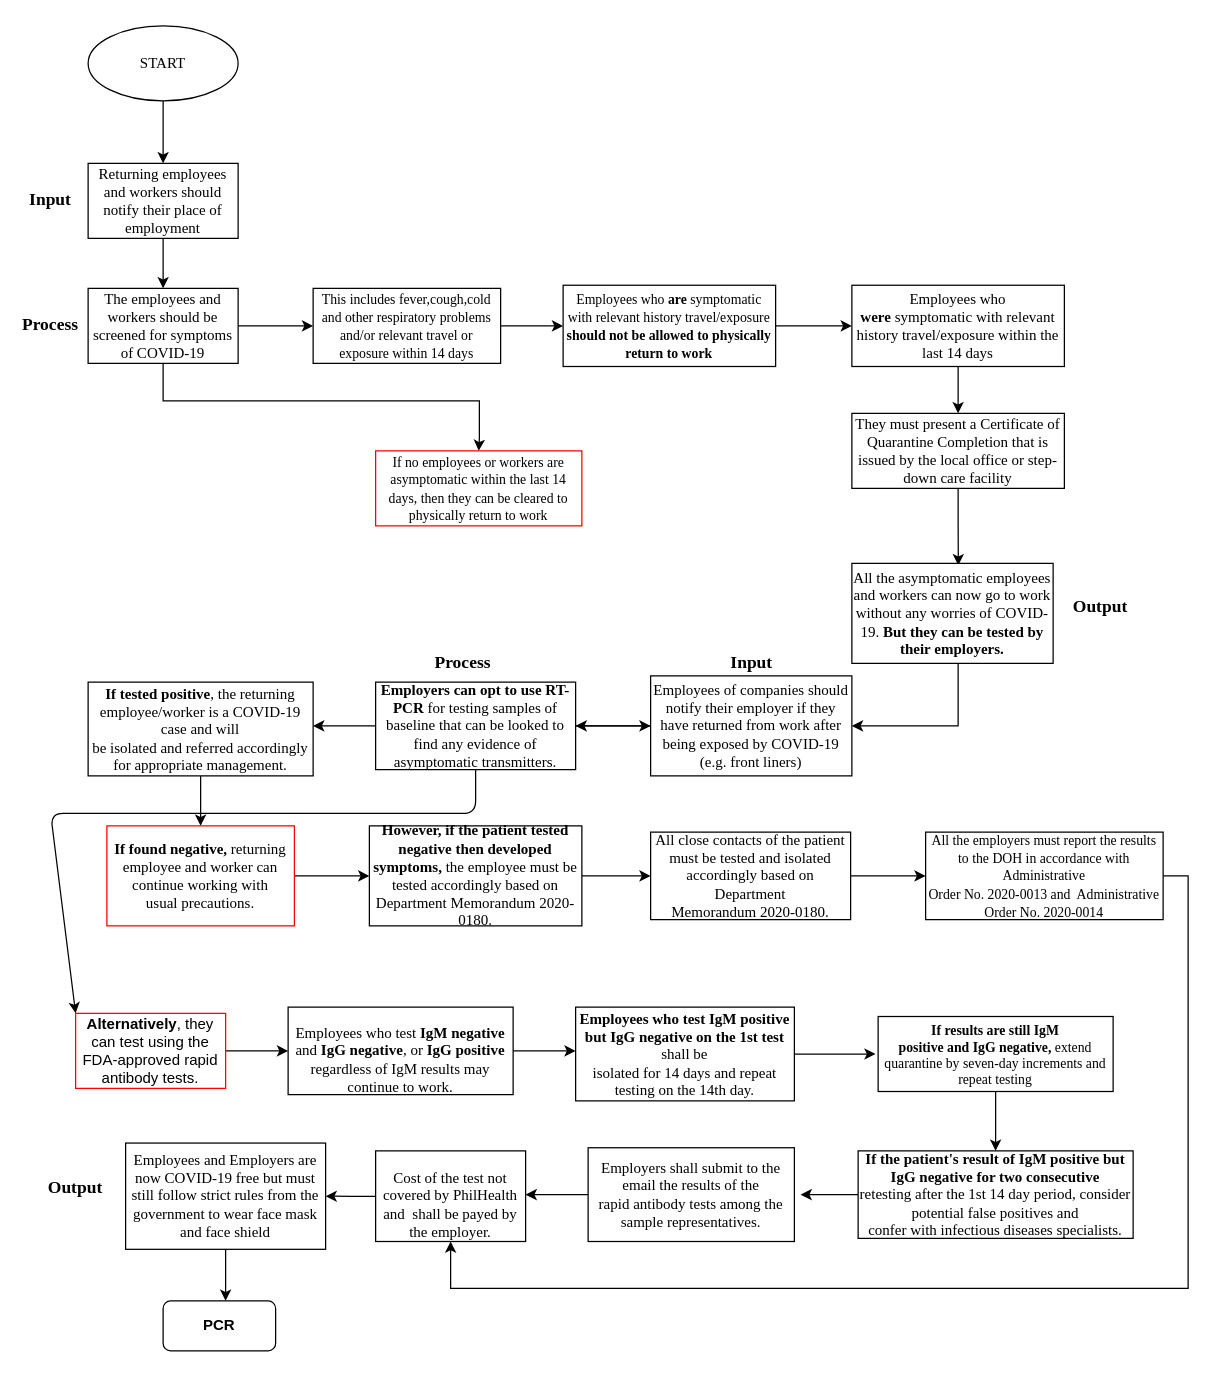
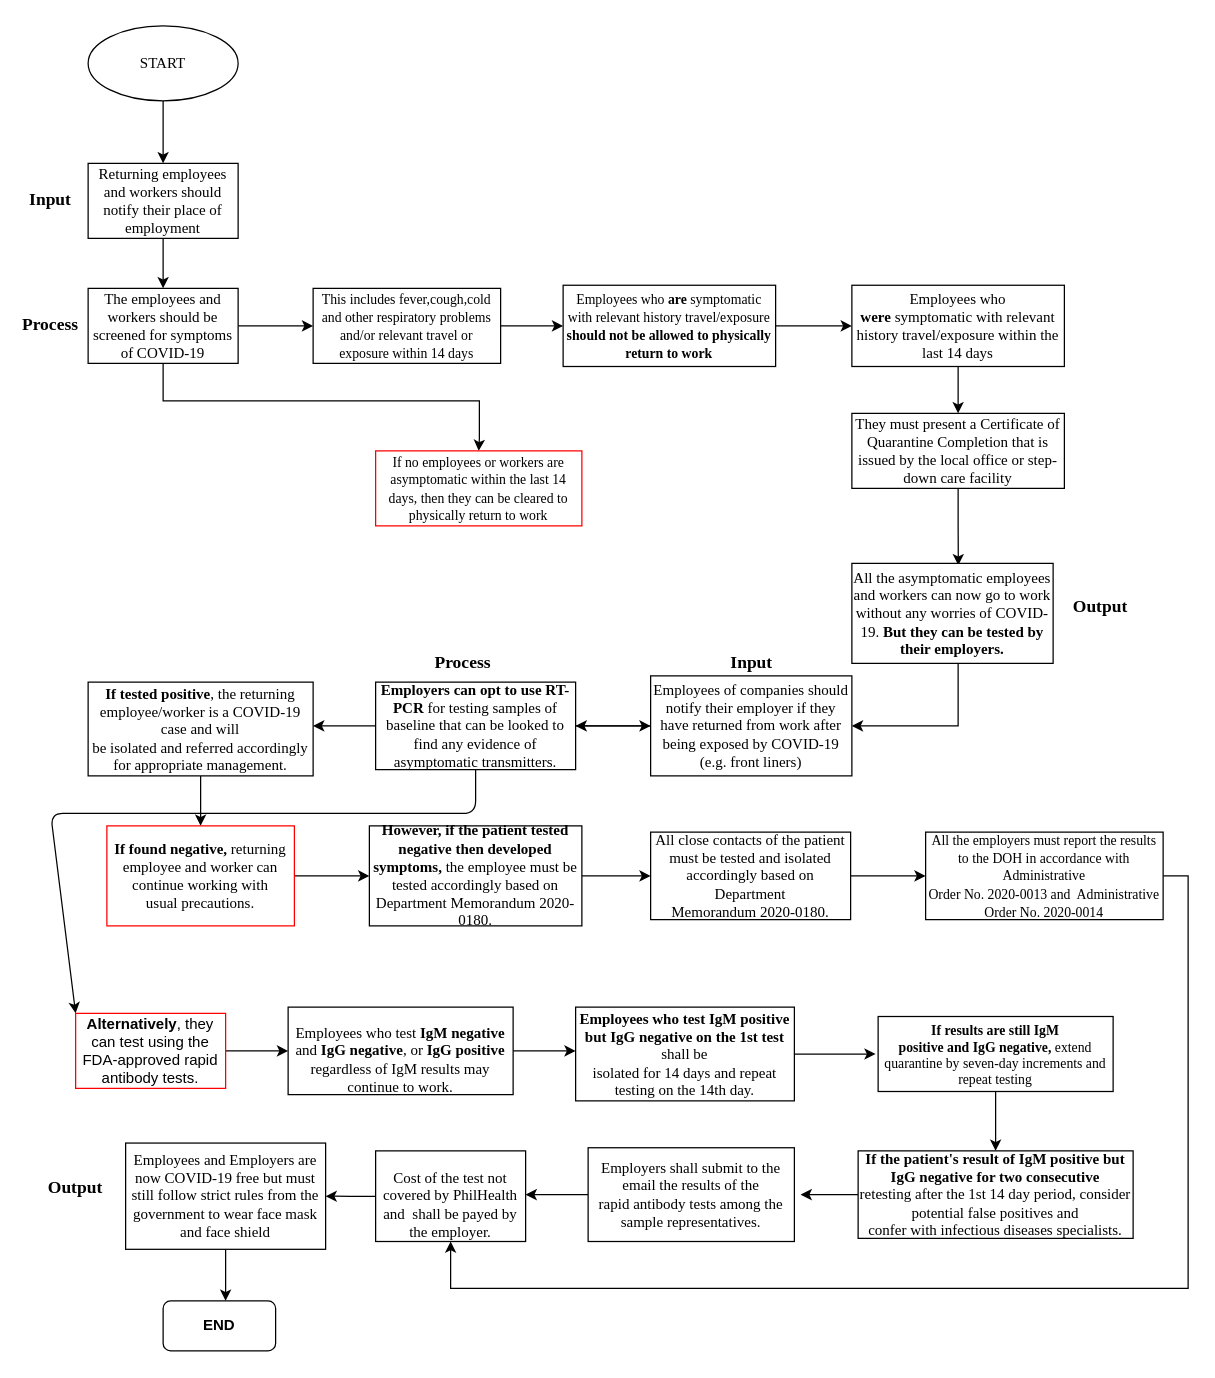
  <mxCell id="0" />
  <mxCell id="1" parent="0" />
  <mxCell id="2" value="&lt;font face=&quot;Times New Roman&quot; style=&quot;font-size: 14px&quot;&gt;Input&lt;/font&gt;" style="text;html=1;strokeColor=none;fillColor=none;align=center;verticalAlign=middle;whiteSpace=wrap;rounded=0;fontStyle=1" parent="1" vertex="1"><mxGeometry x="20" y="150" width="40" height="20" as="geometry" /></mxCell>
  <mxCell id="3" style="edgeStyle=orthogonalEdgeStyle;rounded=0;orthogonalLoop=1;jettySize=auto;html=1;" parent="1" source="4" edge="1"><mxGeometry relative="1" as="geometry"><mxPoint x="130" y="130" as="targetPoint" /></mxGeometry></mxCell>
  <mxCell id="4" value="&lt;font face=&quot;Times New Roman&quot;&gt;START&lt;/font&gt;" style="ellipse;whiteSpace=wrap;html=1;" parent="1" vertex="1"><mxGeometry x="70" y="20" width="120" height="60" as="geometry" /></mxCell>
  <mxCell id="5" style="edgeStyle=orthogonalEdgeStyle;rounded=0;orthogonalLoop=1;jettySize=auto;html=1;" parent="1" source="6" edge="1"><mxGeometry relative="1" as="geometry"><mxPoint x="130" y="230" as="targetPoint" /></mxGeometry></mxCell>
  <mxCell id="6" value="&lt;font face=&quot;Times New Roman&quot;&gt;Returning employees and workers should notify their place of employment&lt;/font&gt;" style="rounded=0;whiteSpace=wrap;html=1;" parent="1" vertex="1"><mxGeometry x="70" y="130" width="120" height="60" as="geometry" /></mxCell>
  <mxCell id="7" value="&lt;font face=&quot;Times New Roman&quot; style=&quot;font-size: 14px&quot;&gt;Process&lt;/font&gt;" style="text;html=1;strokeColor=none;fillColor=none;align=center;verticalAlign=middle;whiteSpace=wrap;rounded=0;fontStyle=1" parent="1" vertex="1"><mxGeometry x="20" y="250" width="40" height="20" as="geometry" /></mxCell>
  <mxCell id="8" style="edgeStyle=orthogonalEdgeStyle;rounded=0;orthogonalLoop=1;jettySize=auto;html=1;" parent="1" source="10" edge="1"><mxGeometry relative="1" as="geometry"><mxPoint x="250" y="260" as="targetPoint" /><Array as="points"><mxPoint x="230" y="260" /></Array></mxGeometry></mxCell>
  <mxCell id="9" style="edgeStyle=orthogonalEdgeStyle;rounded=0;orthogonalLoop=1;jettySize=auto;html=1;entryX=0.5;entryY=0;entryDx=0;entryDy=0;" parent="1" source="10" target="15" edge="1"><mxGeometry relative="1" as="geometry"><Array as="points"><mxPoint x="130" y="320" /><mxPoint x="383" y="320" /><mxPoint x="383" y="350" /></Array></mxGeometry></mxCell>
  <mxCell id="10" value="&lt;font face=&quot;Times New Roman&quot;&gt;The employees and workers should be screened for symptoms of COVID-19&lt;/font&gt;" style="rounded=0;whiteSpace=wrap;html=1;" parent="1" vertex="1"><mxGeometry x="70" y="230" width="120" height="60" as="geometry" /></mxCell>
  <mxCell id="11" style="edgeStyle=orthogonalEdgeStyle;rounded=0;orthogonalLoop=1;jettySize=auto;html=1;" parent="1" source="12" edge="1"><mxGeometry relative="1" as="geometry"><mxPoint x="450" y="260" as="targetPoint" /></mxGeometry></mxCell>
  <mxCell id="12" value="&lt;font face=&quot;Times New Roman&quot; style=&quot;font-size: 11px&quot;&gt;This includes fever,cough,cold and other respiratory problems and/or relevant travel or exposure within 14 days&lt;/font&gt;" style="rounded=0;whiteSpace=wrap;html=1;" parent="1" vertex="1"><mxGeometry x="250" y="230" width="150" height="60" as="geometry" /></mxCell>
  <mxCell id="13" style="edgeStyle=orthogonalEdgeStyle;rounded=0;orthogonalLoop=1;jettySize=auto;html=1;entryX=0;entryY=0.5;entryDx=0;entryDy=0;" parent="1" source="14" target="17" edge="1"><mxGeometry relative="1" as="geometry" /></mxCell>
  <mxCell id="14" value="&lt;font face=&quot;Times New Roman&quot; style=&quot;font-size: 11px&quot;&gt;Employees who &lt;b&gt;are &lt;/b&gt;symptomatic with relevant history travel/exposure &lt;b&gt;should not be allowed to physically return to work&lt;/b&gt;&lt;/font&gt;" style="rounded=0;whiteSpace=wrap;html=1;" parent="1" vertex="1"><mxGeometry x="450" y="227.5" width="170" height="65" as="geometry" /></mxCell>
  <mxCell id="15" value="&lt;font face=&quot;Times New Roman&quot;&gt;&lt;span style=&quot;font-size: 11px&quot;&gt;If no employees or workers are asymptomatic within the last 14 days, then they can be cleared to physically&amp;nbsp;return to work&lt;/span&gt;&lt;/font&gt;" style="rounded=0;whiteSpace=wrap;html=1;strokeColor=#FF0000;" parent="1" vertex="1"><mxGeometry x="300" y="360" width="165" height="60" as="geometry" /></mxCell>
  <mxCell id="16" style="edgeStyle=orthogonalEdgeStyle;rounded=0;orthogonalLoop=1;jettySize=auto;html=1;entryX=0.5;entryY=0;entryDx=0;entryDy=0;" parent="1" source="17" target="19" edge="1"><mxGeometry relative="1" as="geometry" /></mxCell>
  <mxCell id="17" value="&lt;font face=&quot;Times New Roman&quot; style=&quot;font-size: 12px&quot;&gt;Employees who &lt;b&gt;were&amp;nbsp;&lt;/b&gt;symptomatic with relevant history travel/exposure within the last 14 days&lt;/font&gt;" style="rounded=0;whiteSpace=wrap;html=1;" parent="1" vertex="1"><mxGeometry x="681" y="227.5" width="170" height="65" as="geometry" /></mxCell>
  <mxCell id="18" style="edgeStyle=orthogonalEdgeStyle;rounded=0;orthogonalLoop=1;jettySize=auto;html=1;entryX=0.529;entryY=0.02;entryDx=0;entryDy=0;entryPerimeter=0;" parent="1" source="19" edge="1" target="21"><mxGeometry relative="1" as="geometry"><mxPoint x="766" y="440" as="targetPoint" /></mxGeometry></mxCell>
  <mxCell id="19" value="&lt;font face=&quot;Times New Roman&quot;&gt;They must present a Certificate of Quarantine Completion that is issued by the local office or step-down care facility&lt;/font&gt;" style="rounded=0;whiteSpace=wrap;html=1;" parent="1" vertex="1"><mxGeometry x="681" y="330" width="170" height="60" as="geometry" /></mxCell>
  <mxCell id="20" style="edgeStyle=orthogonalEdgeStyle;rounded=0;orthogonalLoop=1;jettySize=auto;html=1;entryX=1;entryY=0.5;entryDx=0;entryDy=0;exitX=0.5;exitY=1;exitDx=0;exitDy=0;" parent="1" source="21" edge="1"><mxGeometry relative="1" as="geometry"><mxPoint x="681" y="580" as="targetPoint" /><mxPoint x="766" y="520" as="sourcePoint" /><Array as="points"><mxPoint x="766" y="580" /></Array></mxGeometry></mxCell>
  <mxCell id="21" value="&lt;font face=&quot;Times New Roman&quot;&gt;All the asymptomatic employees and workers can now go to work without any worries of COVID-19. &lt;b&gt;But they can be tested by their employers.&lt;/b&gt;&lt;/font&gt;" style="rounded=0;whiteSpace=wrap;html=1;strokeColor=#000000;" parent="1" vertex="1"><mxGeometry x="681" y="450" width="161" height="80" as="geometry" /></mxCell>
  <mxCell id="22" value="&lt;font face=&quot;Times New Roman&quot; style=&quot;font-size: 14px&quot;&gt;Output&lt;/font&gt;" style="text;html=1;strokeColor=none;fillColor=none;align=center;verticalAlign=middle;whiteSpace=wrap;rounded=0;fontStyle=1" parent="1" vertex="1"><mxGeometry x="860" y="475" width="40" height="20" as="geometry" /></mxCell>
  <mxCell id="23" style="edgeStyle=orthogonalEdgeStyle;rounded=0;orthogonalLoop=1;jettySize=auto;html=1;" edge="1" parent="1" source="24"><mxGeometry relative="1" as="geometry"><mxPoint x="460" y="580" as="targetPoint" /></mxGeometry></mxCell>
  <mxCell id="24" value="&lt;div&gt;&lt;font face=&quot;Times New Roman&quot;&gt;Employees of companies should notify their employer if they have returned from work after being exposed by COVID-19 (e.g. front liners)&lt;/font&gt;&lt;/div&gt;" style="rounded=0;whiteSpace=wrap;html=1;" vertex="1" parent="1"><mxGeometry x="520" y="540" width="161" height="80" as="geometry" /></mxCell>
  <mxCell id="25" style="edgeStyle=orthogonalEdgeStyle;rounded=0;orthogonalLoop=1;jettySize=auto;html=1;" edge="1" parent="1" source="27"><mxGeometry relative="1" as="geometry"><mxPoint x="250" y="580" as="targetPoint" /></mxGeometry></mxCell>
  <mxCell id="26" value="" style="edgeStyle=orthogonalEdgeStyle;rounded=0;orthogonalLoop=1;jettySize=auto;html=1;" edge="1" parent="1" source="27" target="24"><mxGeometry relative="1" as="geometry" /></mxCell>
  <mxCell id="27" value="&lt;font face=&quot;Times New Roman&quot;&gt;&lt;b&gt;Employers can opt to use RT-PCR&lt;/b&gt; for testing samples of baseline that can be looked to find any evidence of asymptomatic transmitters.&lt;/font&gt;" style="rounded=0;whiteSpace=wrap;html=1;" vertex="1" parent="1"><mxGeometry x="300" y="545" width="160" height="70" as="geometry" /></mxCell>
  <mxCell id="28" style="edgeStyle=orthogonalEdgeStyle;rounded=0;orthogonalLoop=1;jettySize=auto;html=1;" edge="1" parent="1" source="29"><mxGeometry relative="1" as="geometry"><mxPoint x="160" y="660" as="targetPoint" /></mxGeometry></mxCell>
  <mxCell id="29" value="&lt;font face=&quot;Times New Roman&quot;&gt;&lt;b&gt;If tested positive&lt;/b&gt;, the returning employee/worker is a COVID-19 case and will&lt;br&gt;be isolated and referred accordingly for appropriate management.&lt;/font&gt;" style="rounded=0;whiteSpace=wrap;html=1;" vertex="1" parent="1"><mxGeometry x="70" y="545" width="180" height="75" as="geometry" /></mxCell>
  <mxCell id="30" style="edgeStyle=orthogonalEdgeStyle;rounded=0;orthogonalLoop=1;jettySize=auto;html=1;" edge="1" parent="1" source="31"><mxGeometry relative="1" as="geometry"><mxPoint x="230" y="840" as="targetPoint" /></mxGeometry></mxCell>
  <mxCell id="31" value="&lt;b&gt;Alternatively&lt;/b&gt;, they can test using the FDA-approved rapid antibody tests." style="rounded=0;whiteSpace=wrap;html=1;strokeColor=#FF0000;" vertex="1" parent="1"><mxGeometry x="60" y="810" width="120" height="60" as="geometry" /></mxCell>
  <mxCell id="32" style="edgeStyle=orthogonalEdgeStyle;rounded=0;orthogonalLoop=1;jettySize=auto;html=1;entryX=0;entryY=0.5;entryDx=0;entryDy=0;" edge="1" parent="1" source="33" target="35"><mxGeometry relative="1" as="geometry"><mxPoint x="280" y="700" as="targetPoint" /></mxGeometry></mxCell>
  <mxCell id="33" value="&lt;font face=&quot;Times New Roman&quot;&gt;&lt;b&gt;If found negative,&lt;/b&gt; returning employee and worker can continue working with&lt;br&gt;usual precautions.&lt;/font&gt;" style="rounded=0;whiteSpace=wrap;html=1;strokeColor=#FF0000;" vertex="1" parent="1"><mxGeometry x="85" y="660" width="150" height="80" as="geometry" /></mxCell>
  <mxCell id="34" style="edgeStyle=orthogonalEdgeStyle;rounded=0;orthogonalLoop=1;jettySize=auto;html=1;entryX=0;entryY=0.5;entryDx=0;entryDy=0;" edge="1" parent="1" source="35" target="37"><mxGeometry relative="1" as="geometry"><mxPoint x="490" y="700" as="targetPoint" /></mxGeometry></mxCell>
  <mxCell id="35" value="&lt;font face=&quot;Times New Roman&quot;&gt;&lt;b&gt;However, if the patient tested negative then developed symptoms,&lt;/b&gt;&amp;nbsp;the employee must be&lt;br&gt;tested accordingly based on Department Memorandum 2020-0180.&lt;/font&gt;" style="rounded=0;whiteSpace=wrap;html=1;" vertex="1" parent="1"><mxGeometry x="295" y="660" width="170" height="80" as="geometry" /></mxCell>
  <mxCell id="36" style="edgeStyle=orthogonalEdgeStyle;rounded=0;orthogonalLoop=1;jettySize=auto;html=1;entryX=0;entryY=0.5;entryDx=0;entryDy=0;" edge="1" parent="1" source="37" target="39"><mxGeometry relative="1" as="geometry" /></mxCell>
  <mxCell id="37" value="&lt;font face=&quot;Times New Roman&quot;&gt;All close contacts of the patient must be tested and isolated accordingly&amp;nbsp;based on Department&lt;br/&gt;Memorandum 2020-0180.&lt;/font&gt;" style="rounded=0;whiteSpace=wrap;html=1;" vertex="1" parent="1"><mxGeometry x="520" y="665" width="160" height="70" as="geometry" /></mxCell>
  <mxCell id="38" style="edgeStyle=orthogonalEdgeStyle;rounded=0;orthogonalLoop=1;jettySize=auto;html=1;exitX=1;exitY=0.5;exitDx=0;exitDy=0;" edge="1" parent="1" source="39" target="54"><mxGeometry relative="1" as="geometry"><mxPoint x="360" y="1020" as="targetPoint" /><Array as="points"><mxPoint x="950" y="700" /><mxPoint x="950" y="1030" /><mxPoint x="360" y="1030" /></Array></mxGeometry></mxCell>
  <mxCell id="39" value="&lt;font style=&quot;font-size: 11px&quot; face=&quot;Times New Roman&quot;&gt;All the employers must report the results to the DOH&amp;nbsp;in accordance with Administrative&lt;br&gt;Order No. 2020-0013 and&amp;nbsp; Administrative Order No. 2020-0014&lt;/font&gt;" style="rounded=0;whiteSpace=wrap;html=1;align=center;" vertex="1" parent="1"><mxGeometry x="740" y="665" width="190" height="70" as="geometry" /></mxCell>
  <mxCell id="40" value="" style="endArrow=classic;html=1;exitX=0.5;exitY=1;exitDx=0;exitDy=0;entryX=0;entryY=0;entryDx=0;entryDy=0;" edge="1" parent="1" source="27" target="31"><mxGeometry width="50" height="50" relative="1" as="geometry"><mxPoint x="360" y="660" as="sourcePoint" /><mxPoint x="30" y="650" as="targetPoint" /><Array as="points"><mxPoint x="380" y="650" /><mxPoint x="40" y="650" /></Array></mxGeometry></mxCell>
  <mxCell id="41" style="edgeStyle=orthogonalEdgeStyle;rounded=0;orthogonalLoop=1;jettySize=auto;html=1;" edge="1" parent="1" source="42"><mxGeometry relative="1" as="geometry"><mxPoint x="460" y="840" as="targetPoint" /></mxGeometry></mxCell>
  <mxCell id="42" value="&lt;font face=&quot;Times New Roman&quot; style=&quot;font-size: 12px&quot;&gt;&lt;br&gt;&lt;br&gt;Employees who test &lt;b&gt;IgM negative&lt;/b&gt; and &lt;b&gt;IgG negative&lt;/b&gt;, or &lt;b&gt;IgG positive&lt;/b&gt;&lt;br&gt;regardless of IgM results may continue to work.&lt;br&gt;&lt;br&gt;&lt;/font&gt;" style="rounded=0;whiteSpace=wrap;html=1;" vertex="1" parent="1"><mxGeometry x="230" y="805" width="180" height="70" as="geometry" /></mxCell>
  <mxCell id="43" style="edgeStyle=orthogonalEdgeStyle;rounded=0;orthogonalLoop=1;jettySize=auto;html=1;" edge="1" parent="1" source="44"><mxGeometry relative="1" as="geometry"><mxPoint x="700" y="842.5" as="targetPoint" /></mxGeometry></mxCell>
  <mxCell id="44" value="&lt;font face=&quot;Times New Roman&quot;&gt;&lt;b&gt;Employees who test IgM positive but IgG negative on the 1st test &lt;/b&gt;shall be&lt;br&gt;isolated for 14 days and repeat testing on the 14th day.&lt;/font&gt;" style="rounded=0;whiteSpace=wrap;html=1;strokeColor=#000000;" vertex="1" parent="1"><mxGeometry x="460" y="805" width="175" height="75" as="geometry" /></mxCell>
  <mxCell id="45" value="&lt;font face=&quot;Times New Roman&quot; style=&quot;font-size: 14px&quot;&gt;Input&lt;/font&gt;" style="text;html=1;strokeColor=none;fillColor=none;align=center;verticalAlign=middle;whiteSpace=wrap;rounded=0;fontStyle=1" vertex="1" parent="1"><mxGeometry x="580.5" y="520" width="40" height="20" as="geometry" /></mxCell>
  <mxCell id="46" value="&lt;font face=&quot;Times New Roman&quot; style=&quot;font-size: 14px&quot;&gt;Process&lt;/font&gt;" style="text;html=1;strokeColor=none;fillColor=none;align=center;verticalAlign=middle;whiteSpace=wrap;rounded=0;fontStyle=1" vertex="1" parent="1"><mxGeometry x="350" y="520" width="40" height="20" as="geometry" /></mxCell>
  <mxCell id="47" style="edgeStyle=orthogonalEdgeStyle;rounded=0;orthogonalLoop=1;jettySize=auto;html=1;" edge="1" parent="1" source="48"><mxGeometry relative="1" as="geometry"><mxPoint x="796" y="920" as="targetPoint" /></mxGeometry></mxCell>
  <mxCell id="48" value="&lt;div&gt;&lt;b&gt;&lt;span style=&quot;font-size: 11px ; font-family: &amp;#34;times new roman&amp;#34;&quot;&gt;If results are still IgM&lt;/span&gt;&lt;br&gt;&lt;/b&gt;&lt;/div&gt;&lt;font face=&quot;Times New Roman&quot;&gt;&lt;font style=&quot;font-size: 11px&quot;&gt;&lt;div&gt;&lt;b&gt;positive and IgG negative,&lt;/b&gt; extend quarantine by seven-day increments and&lt;/div&gt;&lt;div&gt;&lt;span&gt;repeat testing&lt;/span&gt;&lt;/div&gt;&lt;/font&gt;&lt;/font&gt;" style="rounded=0;whiteSpace=wrap;html=1;strokeColor=#000000;align=center;" vertex="1" parent="1"><mxGeometry x="702" y="812.5" width="188" height="60" as="geometry" /></mxCell>
  <mxCell id="49" style="edgeStyle=orthogonalEdgeStyle;rounded=0;orthogonalLoop=1;jettySize=auto;html=1;" edge="1" parent="1" source="50"><mxGeometry relative="1" as="geometry"><mxPoint x="640" y="955" as="targetPoint" /></mxGeometry></mxCell>
  <mxCell id="50" value="&lt;font face=&quot;Times New Roman&quot;&gt;&lt;b&gt;If the patient's&amp;nbsp;result of IgM positive but IgG negative for two consecutive&lt;/b&gt;&lt;br&gt;retesting&amp;nbsp;after the 1st 14 day period, consider potential false positives and&lt;br&gt;confer with infectious diseases specialists.&lt;/font&gt;" style="rounded=0;whiteSpace=wrap;html=1;strokeColor=#000000;" vertex="1" parent="1"><mxGeometry x="686" y="920" width="220" height="70" as="geometry" /></mxCell>
  <mxCell id="51" style="edgeStyle=orthogonalEdgeStyle;rounded=0;orthogonalLoop=1;jettySize=auto;html=1;" edge="1" parent="1" source="52"><mxGeometry relative="1" as="geometry"><mxPoint x="420" y="955" as="targetPoint" /></mxGeometry></mxCell>
  <mxCell id="52" value="&lt;font face=&quot;Times New Roman&quot;&gt;Employers shall submit to the email the results of the&lt;br&gt;rapid antibody tests&amp;nbsp;among the sample representatives.&lt;/font&gt;" style="rounded=0;whiteSpace=wrap;html=1;strokeColor=#000000;" vertex="1" parent="1"><mxGeometry x="470" y="917.5" width="165" height="75" as="geometry" /></mxCell>
  <mxCell id="53" style="edgeStyle=orthogonalEdgeStyle;rounded=0;orthogonalLoop=1;jettySize=auto;html=1;" edge="1" parent="1" source="54"><mxGeometry relative="1" as="geometry"><mxPoint x="260" y="956.25" as="targetPoint" /></mxGeometry></mxCell>
  <mxCell id="54" value="&lt;font face=&quot;Times New Roman&quot;&gt;&lt;br&gt;&lt;br&gt;Cost of the test not covered by PhilHealth and&amp;nbsp; shall be payed by the employer.&lt;br&gt;&lt;br&gt;&lt;/font&gt;" style="rounded=0;whiteSpace=wrap;html=1;strokeColor=#000000;" vertex="1" parent="1"><mxGeometry x="300" y="920" width="120" height="72.5" as="geometry" /></mxCell>
  <mxCell id="55" style="edgeStyle=orthogonalEdgeStyle;rounded=0;orthogonalLoop=1;jettySize=auto;html=1;" edge="1" parent="1" source="56"><mxGeometry relative="1" as="geometry"><mxPoint x="180" y="1040" as="targetPoint" /></mxGeometry></mxCell>
  <mxCell id="56" value="&lt;font face=&quot;Times New Roman&quot;&gt;Employees and Employers are now COVID-19 free but must still follow strict rules from the government to wear face mask and face shield&lt;/font&gt;" style="rounded=0;whiteSpace=wrap;html=1;strokeColor=#000000;" vertex="1" parent="1"><mxGeometry x="100" y="913.75" width="160" height="85" as="geometry" /></mxCell>
  <mxCell id="57" value="&lt;font face=&quot;Times New Roman&quot; style=&quot;font-size: 14px&quot;&gt;Output&lt;/font&gt;" style="text;html=1;strokeColor=none;fillColor=none;align=center;verticalAlign=middle;whiteSpace=wrap;rounded=0;fontStyle=1" vertex="1" parent="1"><mxGeometry x="40" y="940" width="40" height="20" as="geometry" /></mxCell>
- <mxCell id="58" value="&lt;b&gt;PCR&lt;/b&gt;" style="rounded=1;whiteSpace=wrap;html=1;strokeColor=#000000;" vertex="1" parent="1"><mxGeometry x="130" y="1040" width="90" height="40" as="geometry" /></mxCell>
+ <mxCell id="58" value="&lt;b&gt;END&lt;/b&gt;" style="rounded=1;whiteSpace=wrap;html=1;strokeColor=#000000;" vertex="1" parent="1"><mxGeometry x="130" y="1040" width="90" height="40" as="geometry" /></mxCell>
